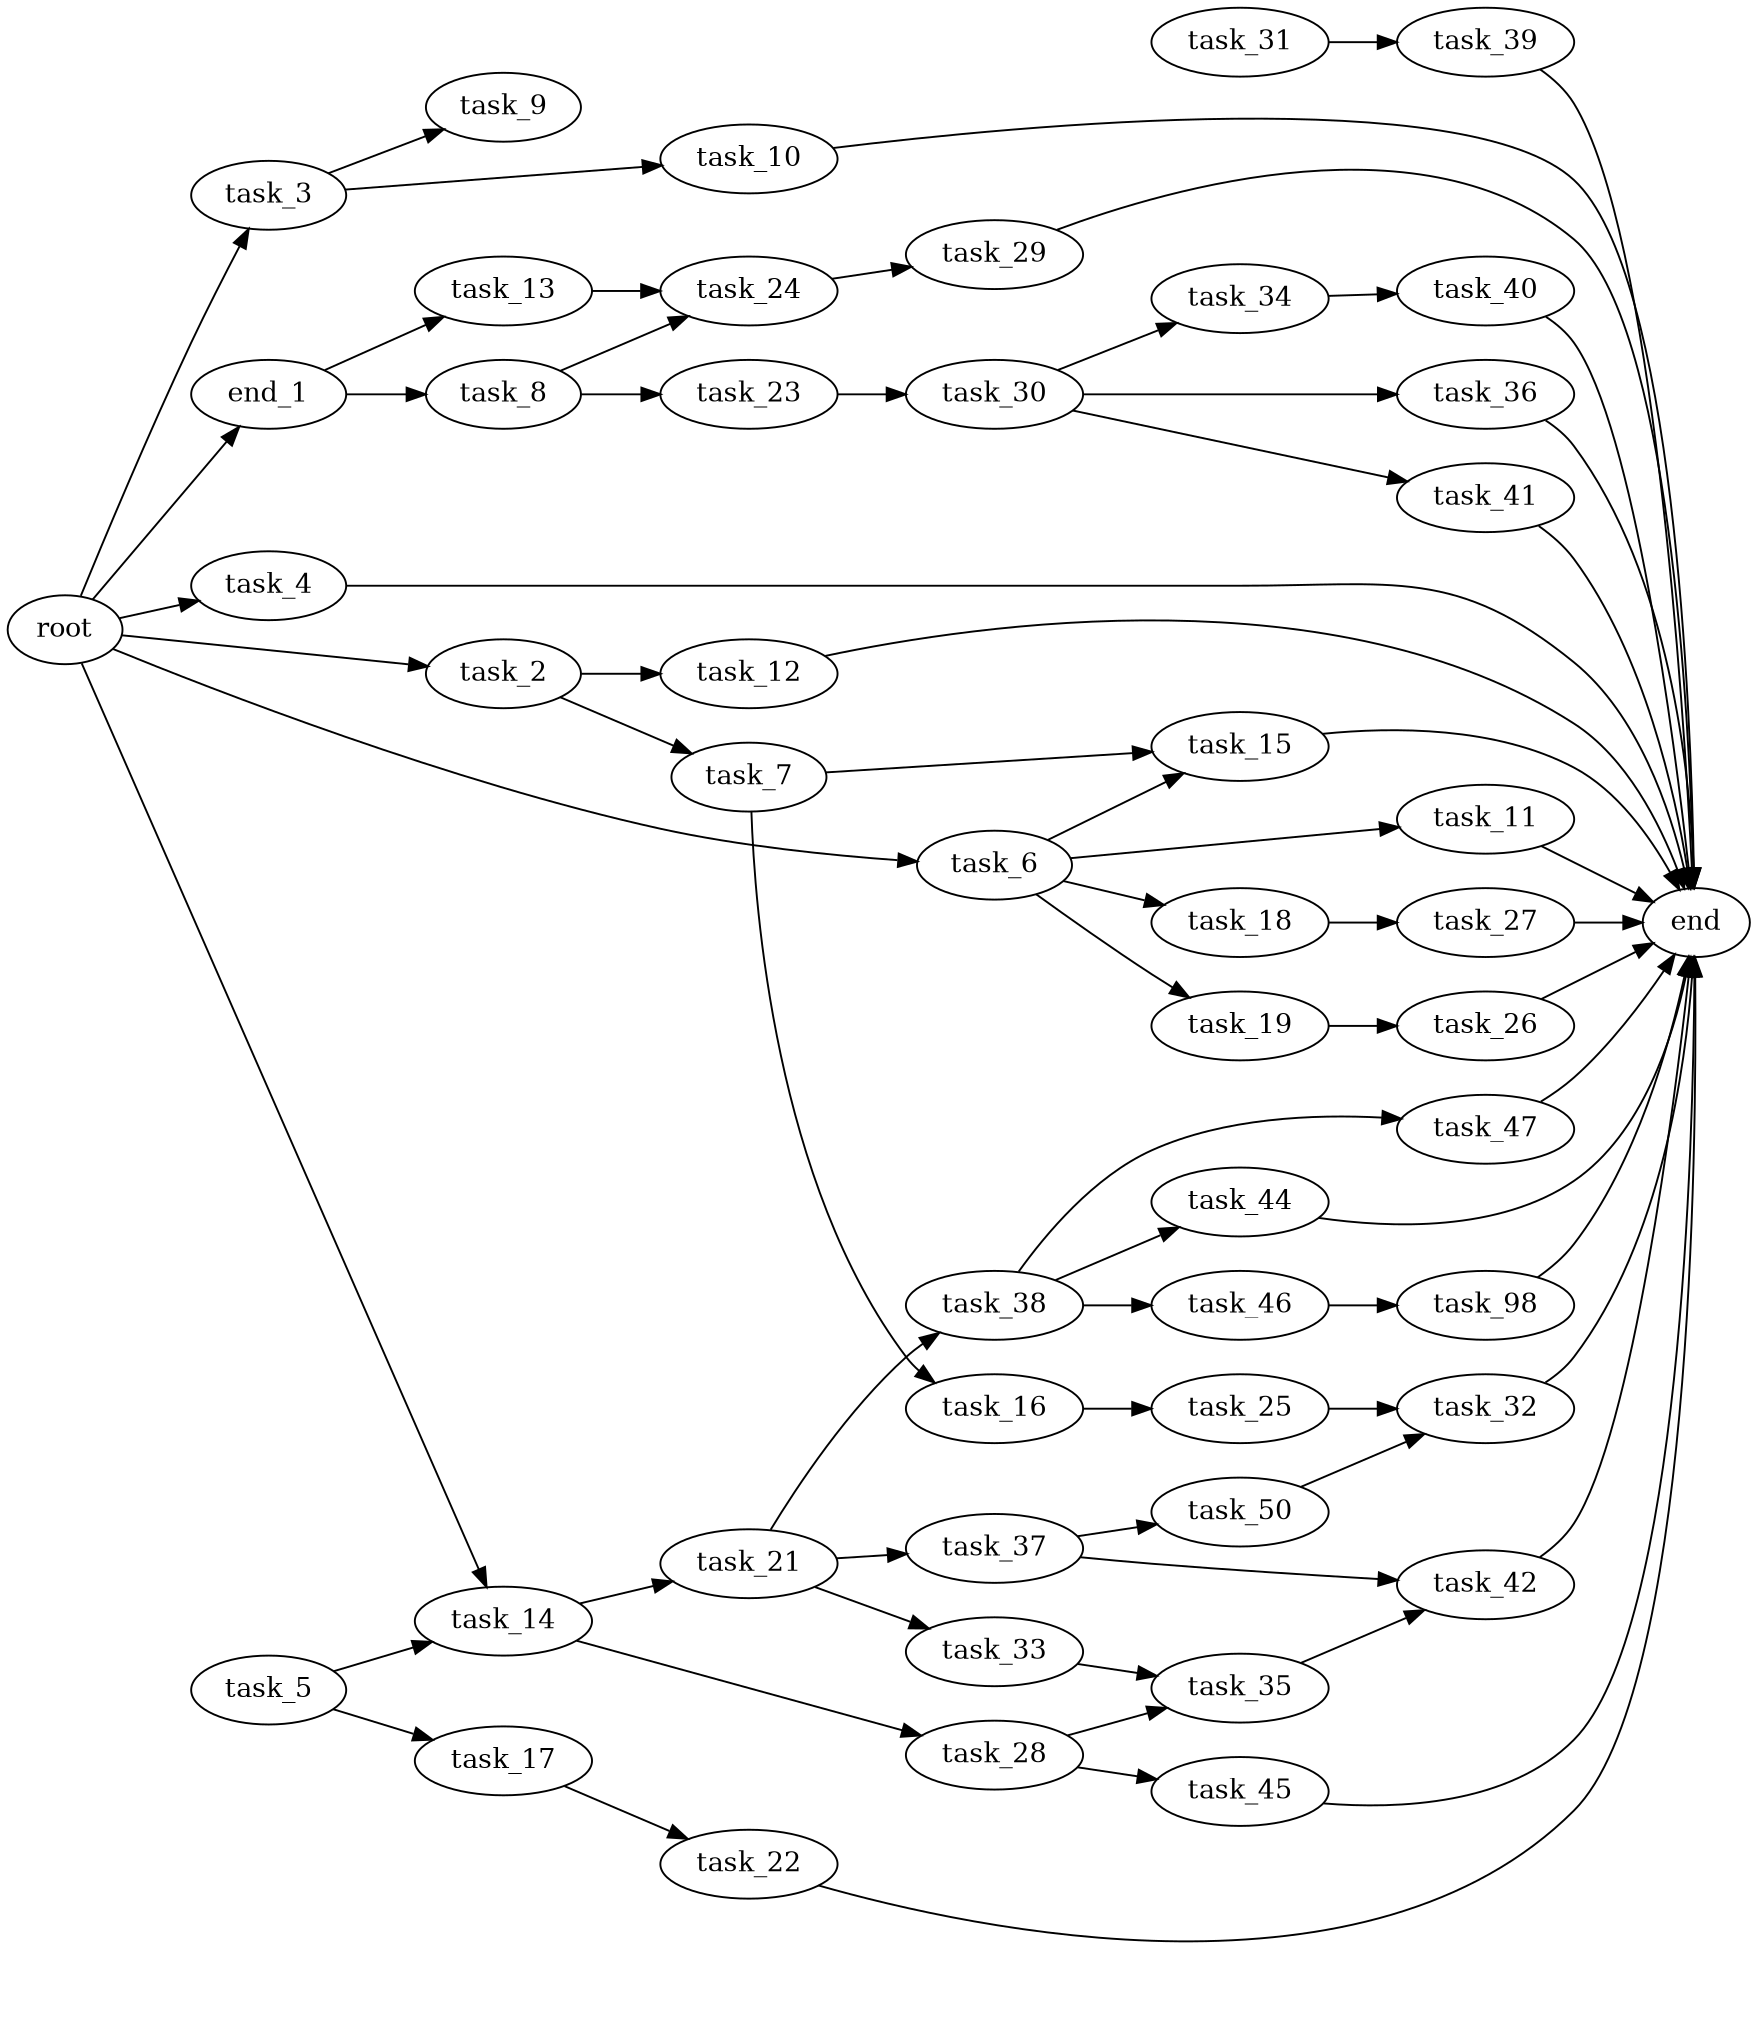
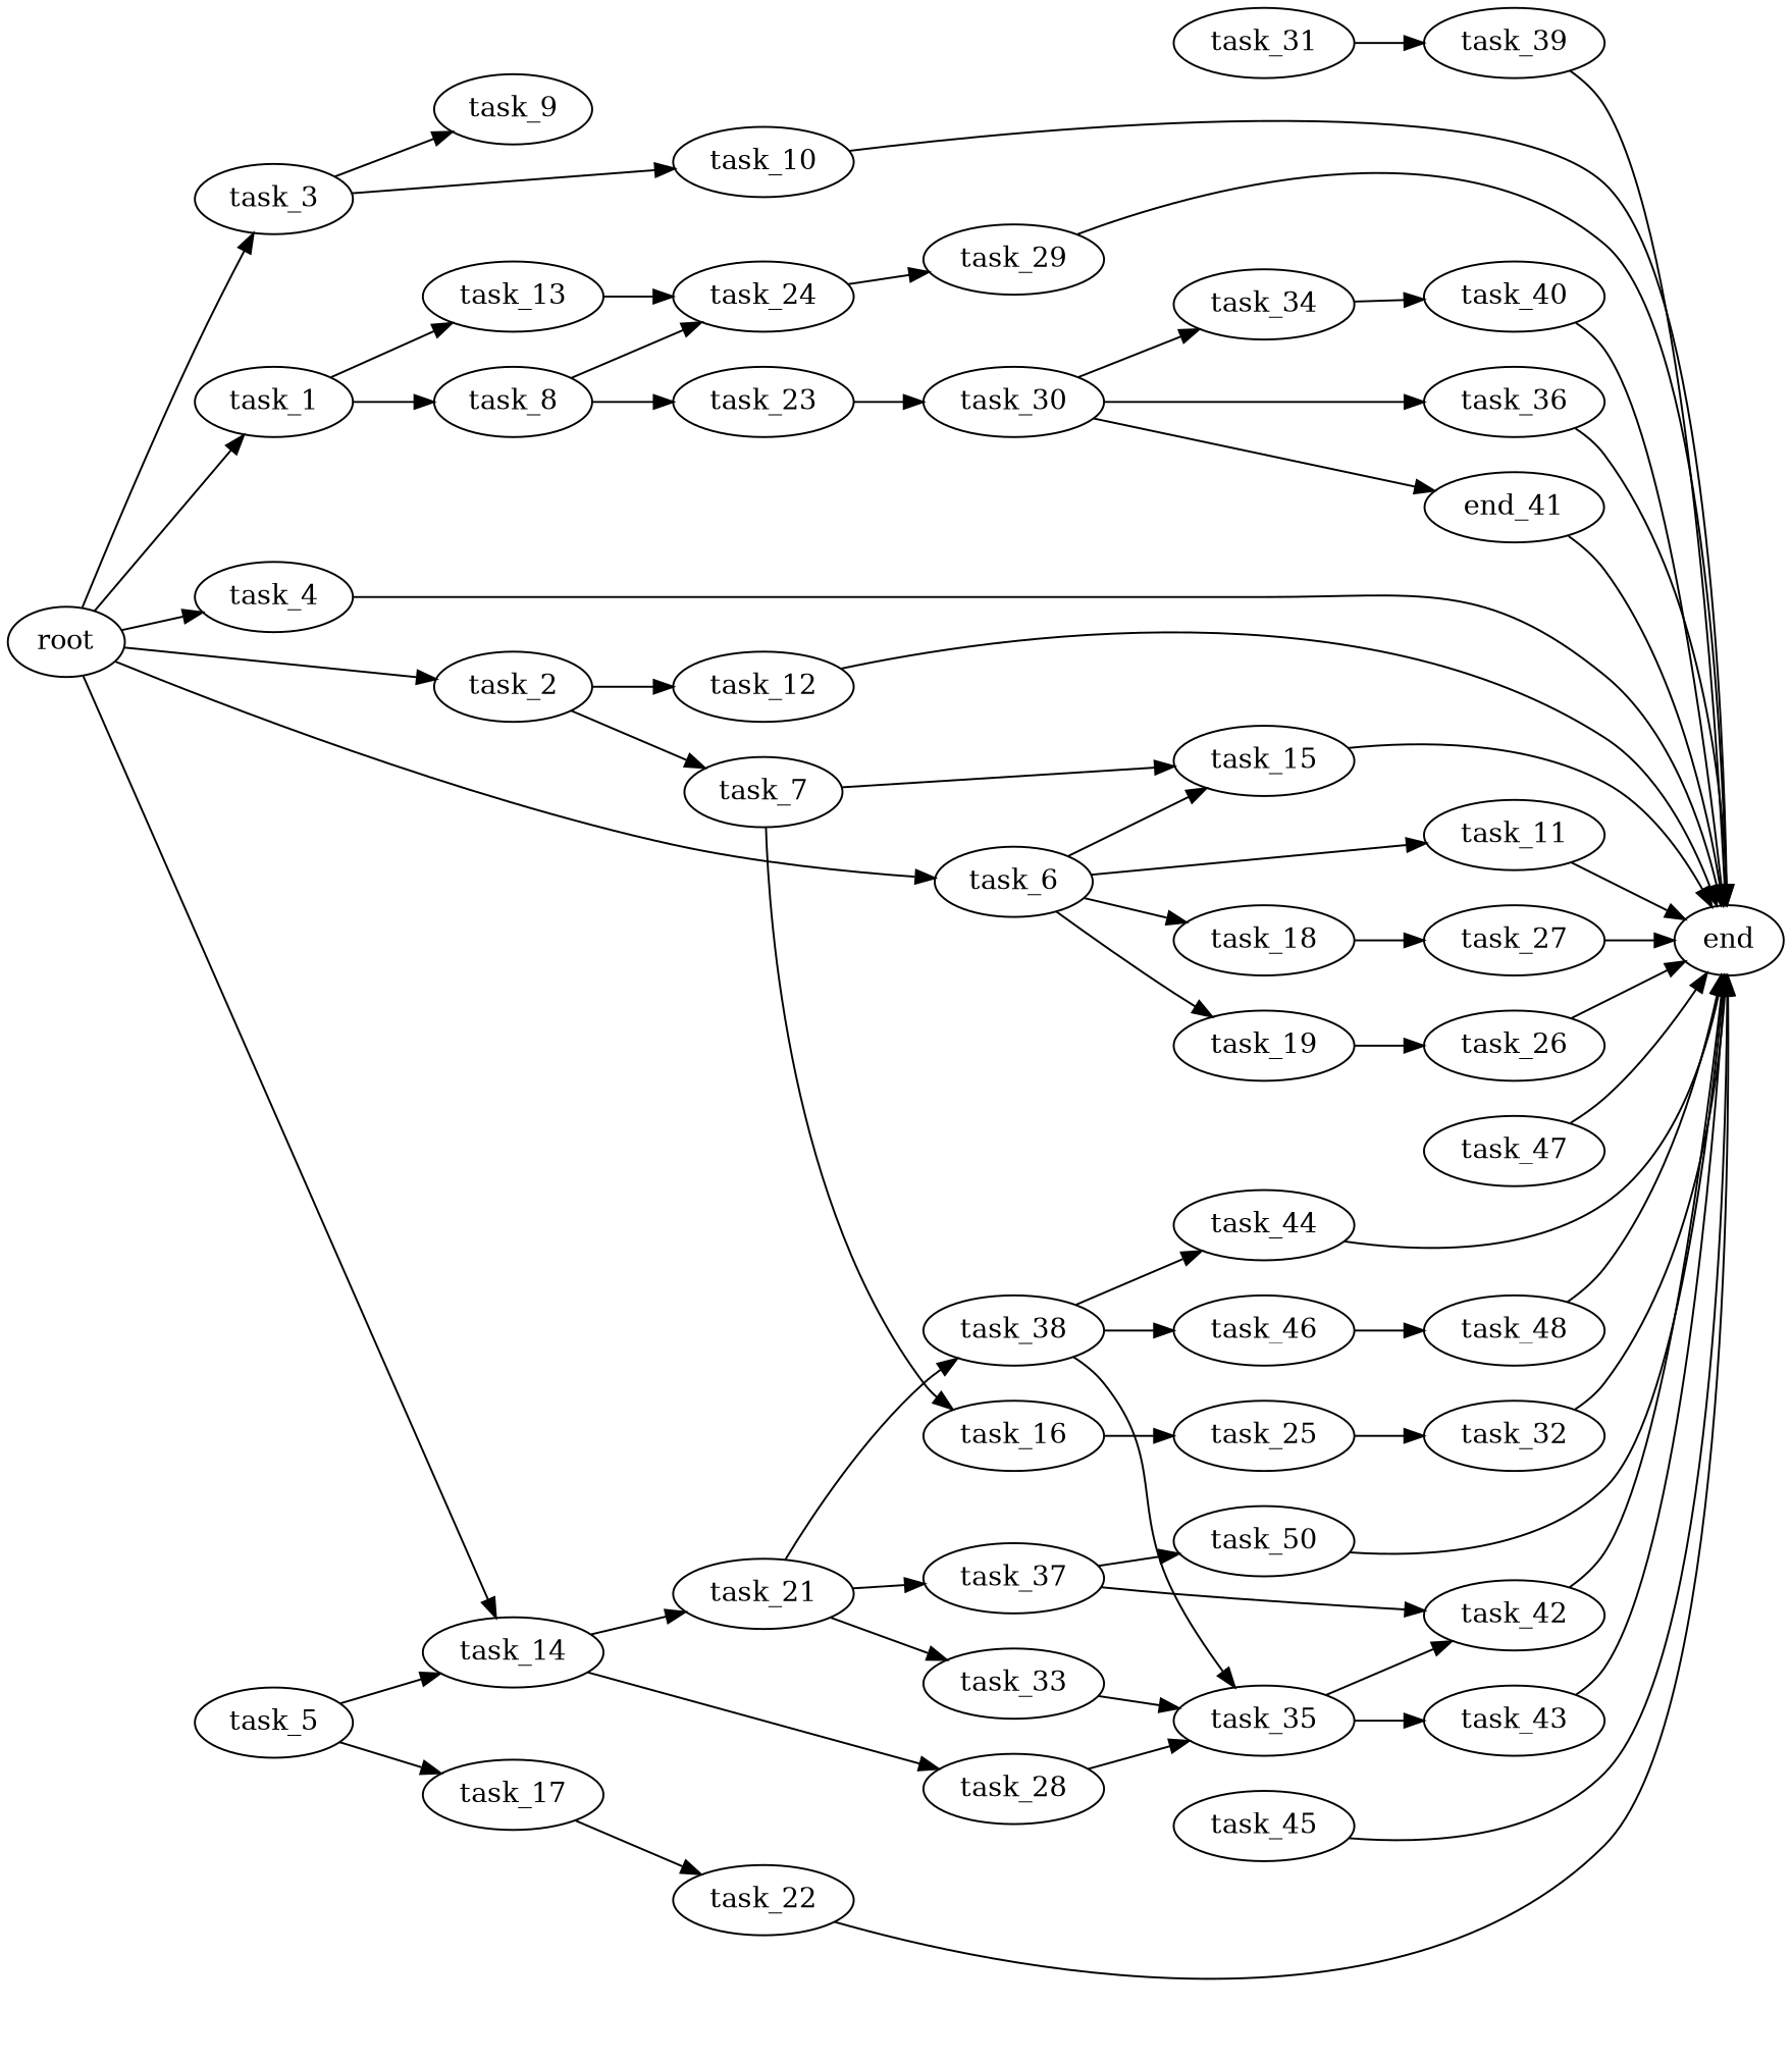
  digraph {
    rankdir=LR
    task_23
    task_30
    task_36
-   task_41
+   task_41 [label=end_41]
    task_34
    task_31
    task_39
    end
    task_8
    task_24
    task_29
    task_17
    task_22
    task_19
    task_26
    task_13
-   task_1 [label=end_1]
+   task_1
    task_4
    task_11
    task_47
    task_10
    task_33
    task_35
+   task_43
    task_42
    task_2
    task_7
    task_12
    task_15
    task_16
    task_6
    task_18
    task_27
    task_5
    task_14
    task_28
    task_21
    task_38
    task_44
    task_46
-   task_48 [label=task_98]
+   task_48
    task_25
    task_32
    task_40
    task_50
    task_45
    task_37
    root
    task_3
    task_9
    task_23 -> task_30
    task_30 -> task_36
    task_30 -> task_41
    task_30 -> task_34
    task_36 -> end
    task_41 -> end
    task_34 -> task_40
    task_31 -> task_39
    task_39 -> end
    task_8 -> task_23
    task_8 -> task_24
    task_24 -> task_29
    task_29 -> end
    task_17 -> task_22
    task_22 -> end
    task_19 -> task_26
    task_26 -> end
    task_13 -> task_24
    task_1 -> task_8
    task_1 -> task_13
    task_4 -> end
    task_11 -> end
    task_47 -> end
    task_10 -> end
    task_33 -> task_35
+   task_35 -> task_43
    task_35 -> task_42
+   task_43 -> end
    task_42 -> end
    task_2 -> task_7
    task_2 -> task_12
    task_7 -> task_15
    task_7 -> task_16
    task_12 -> end
    task_15 -> end
    task_16 -> task_25
    task_6 -> task_19
    task_6 -> task_11
    task_6 -> task_15
    task_6 -> task_18
    task_18 -> task_27
    task_27 -> end
    task_5 -> task_17
    task_5 -> task_14
    task_14 -> task_28
    task_14 -> task_21
    task_28 -> task_35
-   task_28 -> task_45
    task_21 -> task_33
    task_21 -> task_38
    task_21 -> task_37
-   task_38 -> task_47
+   task_38 -> task_35
    task_38 -> task_44
    task_38 -> task_46
    task_44 -> end
    task_46 -> task_48
    task_48 -> end
    task_25 -> task_32
    task_32 -> end
    task_40 -> end
-   task_50 -> task_32
+   task_50 -> end
    task_45 -> end
    task_37 -> task_42
    task_37 -> task_50
    root -> task_1
    root -> task_4
    root -> task_2
    root -> task_6
    root -> task_14
    root -> task_3
    task_3 -> task_10
    task_3 -> task_9
  }
